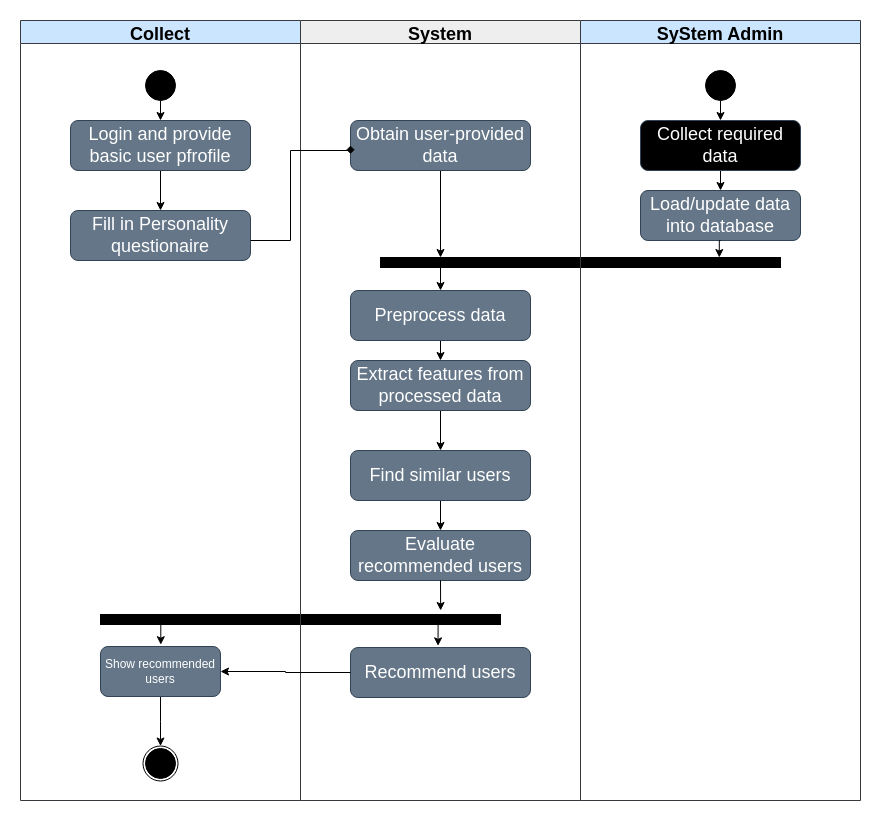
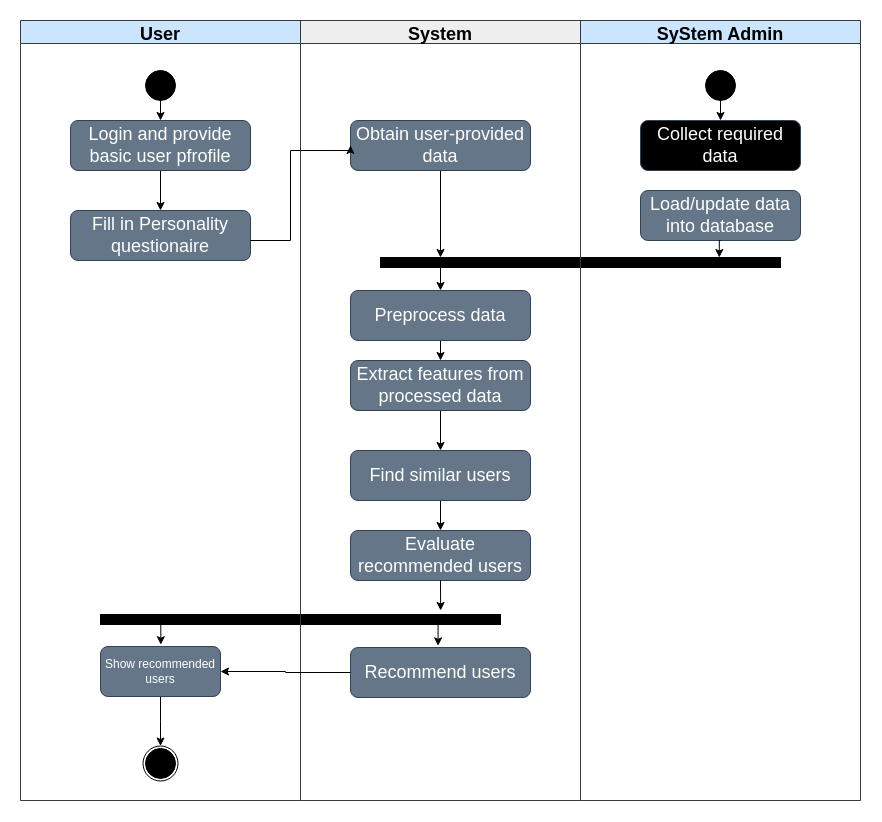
  <mxCell id="0" />
  <mxCell id="1" parent="0" />
- <mxCell id="2" value="Collect" style="swimlane;fillColor=#cce5ff;strokeColor=#36393d;fontSize=18;" vertex="1" parent="1"><mxGeometry x="20" y="20" width="280" height="780" as="geometry" /></mxCell>
+ <mxCell id="2" value="User" style="swimlane;fillColor=#cce5ff;strokeColor=#36393d;fontSize=18;" vertex="1" parent="1"><mxGeometry x="20" y="20" width="280" height="780" as="geometry" /></mxCell>
  <mxCell id="3" style="edgeStyle=orthogonalEdgeStyle;rounded=0;orthogonalLoop=1;jettySize=auto;html=1;exitX=0.5;exitY=1;exitDx=0;exitDy=0;entryX=0.5;entryY=0;entryDx=0;entryDy=0;" edge="1" parent="2" source="4" target="7"><mxGeometry relative="1" as="geometry" /></mxCell>
  <mxCell id="4" value="&lt;div style=&quot;font-size: 18px;&quot;&gt;&lt;font style=&quot;font-size: 18px;&quot;&gt;Login and provide&lt;/font&gt;&lt;/div&gt;&lt;div style=&quot;font-size: 18px;&quot;&gt;&lt;font style=&quot;font-size: 18px;&quot;&gt;basic user pfrofile&lt;br&gt;&lt;/font&gt;&lt;/div&gt;" style="rounded=1;whiteSpace=wrap;html=1;fillColor=#647687;strokeColor=#314354;fontColor=#ffffff;" vertex="1" parent="2"><mxGeometry x="50" y="100" width="180" height="50" as="geometry" /></mxCell>
  <mxCell id="5" style="edgeStyle=orthogonalEdgeStyle;rounded=0;orthogonalLoop=1;jettySize=auto;html=1;exitX=0.5;exitY=1;exitDx=0;exitDy=0;entryX=0.5;entryY=0;entryDx=0;entryDy=0;" edge="1" parent="2" source="6" target="4"><mxGeometry relative="1" as="geometry" /></mxCell>
  <mxCell id="6" value="" style="ellipse;whiteSpace=wrap;html=1;aspect=fixed;fillColor=#000000;" vertex="1" parent="2"><mxGeometry x="125" y="50" width="30" height="30" as="geometry" /></mxCell>
  <mxCell id="7" value="&lt;div style=&quot;font-size: 18px;&quot;&gt;&lt;font style=&quot;font-size: 18px;&quot;&gt;Fill in Personality &lt;br&gt;&lt;/font&gt;&lt;/div&gt;&lt;div style=&quot;font-size: 18px;&quot;&gt;&lt;font style=&quot;font-size: 18px;&quot;&gt;questionaire&lt;br&gt;&lt;/font&gt;&lt;/div&gt;" style="rounded=1;whiteSpace=wrap;html=1;fillColor=#647687;strokeColor=#314354;fontColor=#ffffff;" vertex="1" parent="2"><mxGeometry x="50" y="190" width="180" height="50" as="geometry" /></mxCell>
  <mxCell id="8" style="edgeStyle=orthogonalEdgeStyle;rounded=0;orthogonalLoop=1;jettySize=auto;html=1;exitX=0.25;exitY=1;exitDx=0;exitDy=0;entryX=0.561;entryY=0.004;entryDx=0;entryDy=0;entryPerimeter=0;" edge="1" parent="2"><mxGeometry relative="1" as="geometry"><mxPoint x="173.0" y="604" as="sourcePoint" /><mxPoint x="140.32" y="624.2" as="targetPoint" /></mxGeometry></mxCell>
  <mxCell id="9" value="" style="rounded=0;whiteSpace=wrap;html=1;fillColor=#000000;" vertex="1" parent="2"><mxGeometry x="80" y="594" width="400" height="10" as="geometry" /></mxCell>
  <mxCell id="10" style="edgeStyle=orthogonalEdgeStyle;rounded=0;orthogonalLoop=1;jettySize=auto;html=1;exitX=0.5;exitY=1;exitDx=0;exitDy=0;entryX=0.5;entryY=0;entryDx=0;entryDy=0;" edge="1" parent="2" source="11"><mxGeometry relative="1" as="geometry"><mxPoint x="140" y="725.5" as="targetPoint" /></mxGeometry></mxCell>
  <mxCell id="11" value="Show recommended users" style="rounded=1;whiteSpace=wrap;html=1;fillColor=#647687;strokeColor=#314354;fontColor=#ffffff;" vertex="1" parent="2"><mxGeometry x="80" y="626" width="120" height="50" as="geometry" /></mxCell>
  <mxCell id="12" value="" style="group" vertex="1" connectable="0" parent="2"><mxGeometry x="122.5" y="725.5" width="35" height="35" as="geometry" /></mxCell>
  <mxCell id="13" value="" style="ellipse;whiteSpace=wrap;html=1;aspect=fixed;fillColor=#FFFFFF;strokeColor=default;" vertex="1" parent="12"><mxGeometry width="35" height="35" as="geometry" /></mxCell>
  <mxCell id="14" value="" style="ellipse;whiteSpace=wrap;html=1;aspect=fixed;fillColor=#000000;" vertex="1" parent="12"><mxGeometry x="2.5" y="2.5" width="30" height="30" as="geometry" /></mxCell>
  <mxCell id="15" value="System" style="swimlane;fillColor=#eeeeee;strokeColor=#36393d;fontSize=18;" vertex="1" parent="1"><mxGeometry x="300" y="20" width="280" height="780" as="geometry" /></mxCell>
  <mxCell id="16" style="edgeStyle=orthogonalEdgeStyle;rounded=0;orthogonalLoop=1;jettySize=auto;html=1;exitX=0.5;exitY=1;exitDx=0;exitDy=0;entryX=0.15;entryY=0;entryDx=0;entryDy=0;entryPerimeter=0;" edge="1" parent="15" source="17" target="19"><mxGeometry relative="1" as="geometry" /></mxCell>
  <mxCell id="17" value="&lt;div style=&quot;font-size: 18px;&quot;&gt;&lt;font style=&quot;font-size: 18px;&quot;&gt;Obtain user-provided&lt;/font&gt;&lt;/div&gt;&lt;div style=&quot;font-size: 18px;&quot;&gt;&lt;font style=&quot;font-size: 18px;&quot;&gt;data&lt;br&gt;&lt;/font&gt;&lt;/div&gt;" style="rounded=1;whiteSpace=wrap;html=1;fillColor=#647687;strokeColor=#314354;fontColor=#ffffff;" vertex="1" parent="15"><mxGeometry x="50" y="100" width="180" height="50" as="geometry" /></mxCell>
  <mxCell id="18" style="edgeStyle=orthogonalEdgeStyle;rounded=0;orthogonalLoop=1;jettySize=auto;html=1;exitX=0.5;exitY=1;exitDx=0;exitDy=0;entryX=0.5;entryY=0;entryDx=0;entryDy=0;" edge="1" parent="15" source="19" target="21"><mxGeometry relative="1" as="geometry"><Array as="points"><mxPoint x="140" y="247" /></Array></mxGeometry></mxCell>
  <mxCell id="19" value="" style="rounded=0;whiteSpace=wrap;html=1;fillColor=#000000;" vertex="1" parent="15"><mxGeometry x="80" y="237" width="400" height="10" as="geometry" /></mxCell>
  <mxCell id="20" style="edgeStyle=orthogonalEdgeStyle;rounded=0;orthogonalLoop=1;jettySize=auto;html=1;exitX=0.5;exitY=1;exitDx=0;exitDy=0;entryX=0.5;entryY=0;entryDx=0;entryDy=0;" edge="1" parent="15" source="21" target="23"><mxGeometry relative="1" as="geometry" /></mxCell>
  <mxCell id="21" value="&lt;font style=&quot;font-size: 18px;&quot;&gt;Preprocess data&lt;/font&gt;" style="rounded=1;whiteSpace=wrap;html=1;fillColor=#647687;strokeColor=#314354;fontColor=#ffffff;" vertex="1" parent="15"><mxGeometry x="50" y="270" width="180" height="50" as="geometry" /></mxCell>
  <mxCell id="22" style="edgeStyle=orthogonalEdgeStyle;rounded=0;orthogonalLoop=1;jettySize=auto;html=1;exitX=0.5;exitY=1;exitDx=0;exitDy=0;entryX=0.5;entryY=0;entryDx=0;entryDy=0;" edge="1" parent="15" source="23" target="25"><mxGeometry relative="1" as="geometry" /></mxCell>
  <mxCell id="23" value="&lt;font style=&quot;font-size: 18px;&quot;&gt;Extract features from processed data&lt;/font&gt;" style="rounded=1;whiteSpace=wrap;html=1;fillColor=#647687;strokeColor=#314354;fontColor=#ffffff;" vertex="1" parent="15"><mxGeometry x="50" y="340" width="180" height="50" as="geometry" /></mxCell>
  <mxCell id="24" style="edgeStyle=orthogonalEdgeStyle;rounded=0;orthogonalLoop=1;jettySize=auto;html=1;exitX=0.5;exitY=1;exitDx=0;exitDy=0;entryX=0.5;entryY=0;entryDx=0;entryDy=0;" edge="1" parent="15" source="25" target="26"><mxGeometry relative="1" as="geometry" /></mxCell>
  <mxCell id="25" value="&lt;font style=&quot;font-size: 18px;&quot;&gt;Find similar users&lt;/font&gt;" style="rounded=1;whiteSpace=wrap;html=1;fillColor=#647687;strokeColor=#314354;fontColor=#ffffff;" vertex="1" parent="15"><mxGeometry x="50" y="430" width="180" height="50" as="geometry" /></mxCell>
  <mxCell id="26" value="&lt;font style=&quot;font-size: 18px;&quot;&gt;Evaluate recommended users&lt;/font&gt;" style="rounded=1;whiteSpace=wrap;html=1;fillColor=#647687;strokeColor=#314354;fontColor=#ffffff;" vertex="1" parent="15"><mxGeometry x="50" y="510" width="180" height="50" as="geometry" /></mxCell>
  <mxCell id="27" value="&lt;font style=&quot;font-size: 18px;&quot;&gt;Recommend users&lt;/font&gt;" style="rounded=1;whiteSpace=wrap;html=1;fillColor=#647687;strokeColor=#314354;fontColor=#ffffff;" vertex="1" parent="15"><mxGeometry x="50" y="627" width="180" height="50" as="geometry" /></mxCell>
  <mxCell id="28" value="SyStem Admin" style="swimlane;fillColor=#cce5ff;strokeColor=#36393d;fontSize=18;" vertex="1" parent="1"><mxGeometry x="580" y="20" width="280" height="780" as="geometry" /></mxCell>
- <mxCell id="29" style="edgeStyle=orthogonalEdgeStyle;rounded=0;orthogonalLoop=1;jettySize=auto;html=1;exitX=0.5;exitY=1;exitDx=0;exitDy=0;entryX=0.5;entryY=0;entryDx=0;entryDy=0;" edge="1" parent="28" source="30" target="33"><mxGeometry relative="1" as="geometry" /></mxCell>
  <mxCell id="30" value="&lt;div style=&quot;font-size: 18px;&quot;&gt;&lt;font style=&quot;font-size: 18px;&quot;&gt;Collect required&lt;/font&gt;&lt;/div&gt;&lt;div style=&quot;font-size: 18px;&quot;&gt;&lt;font style=&quot;font-size: 18px;&quot;&gt;data&lt;br&gt;&lt;/font&gt;&lt;/div&gt;" style="rounded=1;whiteSpace=wrap;html=1;fillColor=#000000;strokeColor=#314354;fontColor=#ffffff;" vertex="1" parent="28"><mxGeometry x="60" y="100" width="160" height="50" as="geometry" /></mxCell>
  <mxCell id="31" style="edgeStyle=orthogonalEdgeStyle;rounded=0;orthogonalLoop=1;jettySize=auto;html=1;exitX=0.5;exitY=1;exitDx=0;exitDy=0;entryX=0.5;entryY=0;entryDx=0;entryDy=0;" edge="1" parent="28" source="32" target="30"><mxGeometry relative="1" as="geometry" /></mxCell>
  <mxCell id="32" value="" style="ellipse;whiteSpace=wrap;html=1;aspect=fixed;fillColor=#000000;" vertex="1" parent="28"><mxGeometry x="125" y="50" width="30" height="30" as="geometry" /></mxCell>
  <mxCell id="33" value="&lt;font style=&quot;font-size: 18px;&quot;&gt;Load/update data into database&lt;/font&gt;" style="rounded=1;whiteSpace=wrap;html=1;fillColor=#647687;strokeColor=#314354;fontColor=#ffffff;" vertex="1" parent="28"><mxGeometry x="60" y="170" width="160" height="50" as="geometry" /></mxCell>
- <mxCell id="34" style="edgeStyle=orthogonalEdgeStyle;rounded=0;orthogonalLoop=1;jettySize=auto;html=1;entryX=0;entryY=0.5;entryDx=0;entryDy=0;endArrow=diamond;" edge="1" parent="1" source="7" target="17"><mxGeometry relative="1" as="geometry"><Array as="points"><mxPoint x="290" y="240" /><mxPoint x="290" y="150" /></Array></mxGeometry></mxCell>
+ <mxCell id="34" style="edgeStyle=orthogonalEdgeStyle;rounded=0;orthogonalLoop=1;jettySize=auto;html=1;entryX=0;entryY=0.5;entryDx=0;entryDy=0;" edge="1" parent="1" source="7" target="17"><mxGeometry relative="1" as="geometry"><Array as="points"><mxPoint x="290" y="240" /><mxPoint x="290" y="150" /></Array></mxGeometry></mxCell>
  <mxCell id="35" style="edgeStyle=orthogonalEdgeStyle;rounded=0;orthogonalLoop=1;jettySize=auto;html=1;exitX=0.5;exitY=1;exitDx=0;exitDy=0;entryX=0.847;entryY=0;entryDx=0;entryDy=0;entryPerimeter=0;" edge="1" parent="1" source="33" target="19"><mxGeometry relative="1" as="geometry" /></mxCell>
  <mxCell id="36" style="edgeStyle=orthogonalEdgeStyle;rounded=0;orthogonalLoop=1;jettySize=auto;html=1;exitX=0.75;exitY=1;exitDx=0;exitDy=0;entryX=0.438;entryY=0.027;entryDx=0;entryDy=0;entryPerimeter=0;" edge="1" parent="1"><mxGeometry relative="1" as="geometry"><mxPoint x="405" y="624" as="sourcePoint" /><mxPoint x="437.56" y="645.35" as="targetPoint" /></mxGeometry></mxCell>
  <mxCell id="37" style="edgeStyle=orthogonalEdgeStyle;rounded=0;orthogonalLoop=1;jettySize=auto;html=1;exitX=0.5;exitY=1;exitDx=0;exitDy=0;" edge="1" parent="1" source="26"><mxGeometry relative="1" as="geometry"><mxPoint x="440.143" y="610" as="targetPoint" /></mxGeometry></mxCell>
  <mxCell id="38" style="edgeStyle=orthogonalEdgeStyle;rounded=0;orthogonalLoop=1;jettySize=auto;html=1;exitX=0;exitY=0.5;exitDx=0;exitDy=0;" edge="1" parent="1" source="27" target="11"><mxGeometry relative="1" as="geometry" /></mxCell>
